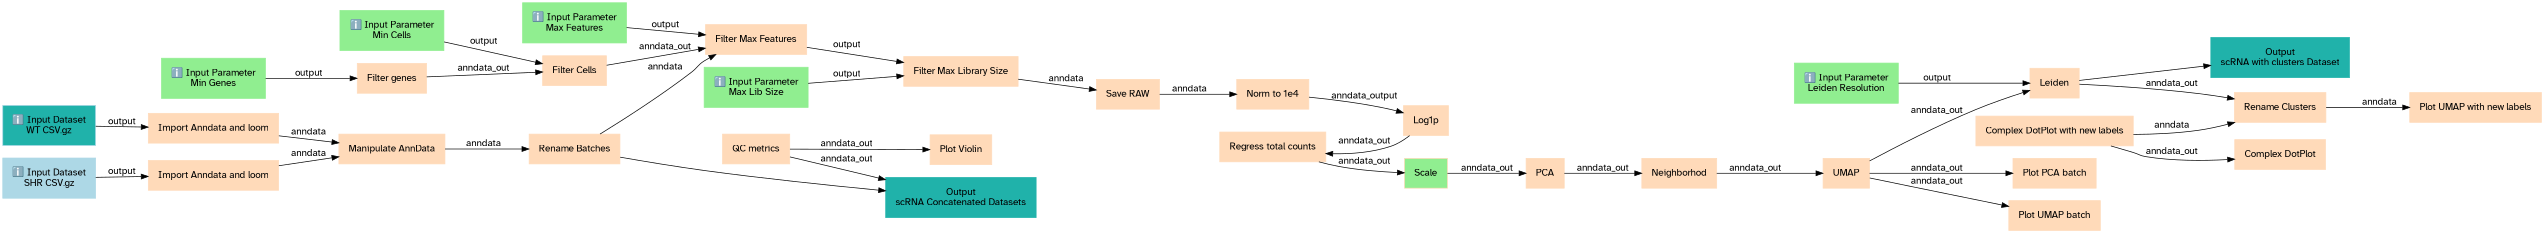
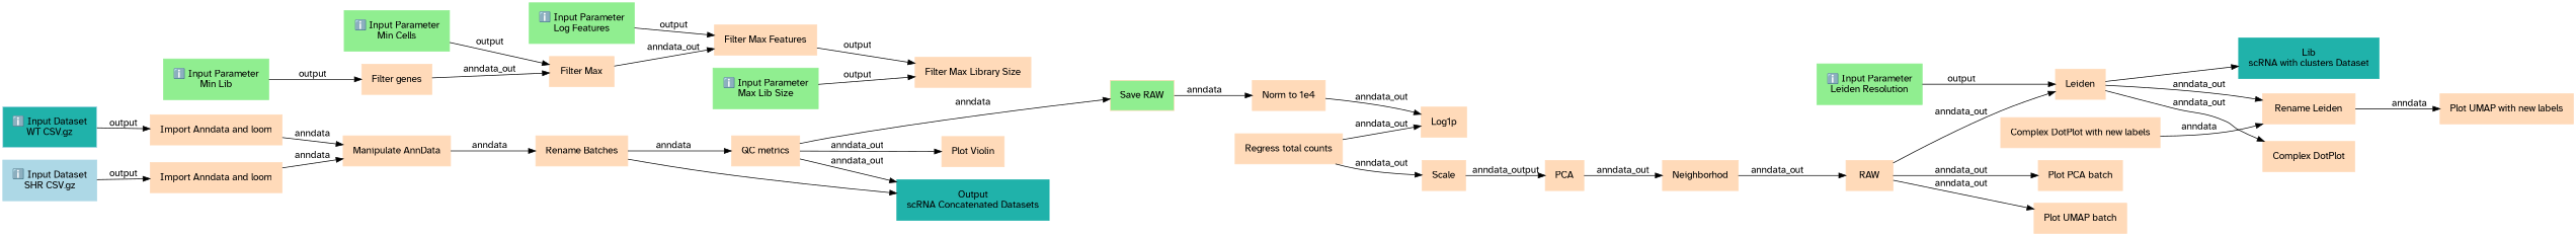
  digraph {
    rankdir=LR
    node [color=peachpuff fontname="Atkinson Hyperlegible" margin="0.2,0.2" shape=box style=filled]
    edge [fontname="Atkinson Hyperlegible"]
    n1 [color=lightgreen label="ℹ️ Input Parameter\nLeiden Resolution"]
    n2 [label=Leiden]
-   n3 [color=lightseagreen label="Output\nscRNA with clusters Dataset"]
-   n4 [label="Rename Clusters"]
+   n3 [color=lightseagreen label="Lib\nscRNA with clusters Dataset"]
+   n4 [label="Rename Leiden"]
    n5 [label="Complex DotPlot"]
    n6 [color=lightblue label="ℹ️ Input Dataset\nSHR CSV.gz"]
    n7 [label="Import Anndata and loom"]
    n8 [label="Manipulate AnnData"]
    n9 [color=lightblue fillcolor=lightseagreen label="ℹ️ Input Dataset\nWT CSV.gz"]
    n10 [label="Import Anndata and loom"]
-   n11 [color=lightgreen label="ℹ️ Input Parameter\nMin Genes"]
+   n11 [color=lightgreen label="ℹ️ Input Parameter\nMin Lib"]
    n12 [label="Filter genes"]
-   n13 [label="Filter Cells"]
+   n13 [label="Filter Max"]
    n14 [color=lightgreen label="ℹ️ Input Parameter\nMin Cells"]
    n15 [label="Filter Max Features"]
-   n16 [color=lightgreen label="ℹ️ Input Parameter\nMax Features"]
+   n16 [color=lightgreen label="ℹ️ Input Parameter\nLog Features"]
    n17 [label="Filter Max Library Size"]
    n18 [color=lightgreen label="ℹ️ Input Parameter\nMax Lib Size"]
-   n19 [label="Save RAW"]
+   n19 [label="Save RAW" fillcolor=lightgreen]
    n20 [label="Rename Batches"]
    n21 [color=lightseagreen label="Output\nscRNA Concatenated Datasets"]
    n22 [label="QC metrics"]
    n23 [label="Plot Violin"]
    n24 [label="Norm to 1e4"]
    n25 [label=Log1p]
    n26 [label="Regress total counts"]
-   n27 [label=Scale fillcolor=lightgreen]
+   n27 [label=Scale]
    n28 [label=PCA]
    n29 [label=Neighborhod]
-   n30 [label=UMAP]
+   n30 [label=RAW]
    n31 [label="Plot PCA batch"]
    n32 [label="Plot UMAP batch"]
    n33 [label="Plot UMAP with new labels"]
    n34 [label="Complex DotPlot with new labels"]
    n1 -> n2 [label=output]
    n2 -> n3
    n2 -> n4 [label=anndata_out]
-   n34 -> n5 [label=anndata_out]
+   n2 -> n5 [label=anndata_out]
    n4 -> n33 [label=anndata]
    n6 -> n7 [label=output]
    n7 -> n8 [label=anndata]
    n8 -> n20 [label=anndata]
    n9 -> n10 [label=output]
    n10 -> n8 [label=anndata]
    n11 -> n12 [label=output]
    n12 -> n13 [label=anndata_out]
    n13 -> n15 [label=anndata_out]
    n14 -> n13 [label=output]
    n15 -> n17 [label=output]
    n16 -> n15 [label=output]
-   n17 -> n19 [label=anndata]
+   n22 -> n19 [label=anndata]
    n18 -> n17 [label=output]
    n19 -> n24 [label=anndata]
    n20 -> n21
-   n20 -> n15 [label=anndata]
+   n20 -> n22 [label=anndata]
    n22 -> n21 [label=anndata_out]
    n22 -> n23 [label=anndata_out]
-   n24 -> n25 [label=anndata_output]
-   n25 -> n26 [label=anndata_out]
+   n24 -> n25 [label=anndata_out]
+   n26 -> n25 [label=anndata_out]
    n26 -> n27 [label=anndata_out]
-   n27 -> n28 [label=anndata_out]
+   n27 -> n28 [label=anndata_output]
    n28 -> n29 [label=anndata_out]
    n29 -> n30 [label=anndata_out]
    n30 -> n2 [label=anndata_out]
    n30 -> n31 [label=anndata_out]
    n30 -> n32 [label=anndata_out]
    n34 -> n4 [label=anndata]
  }
